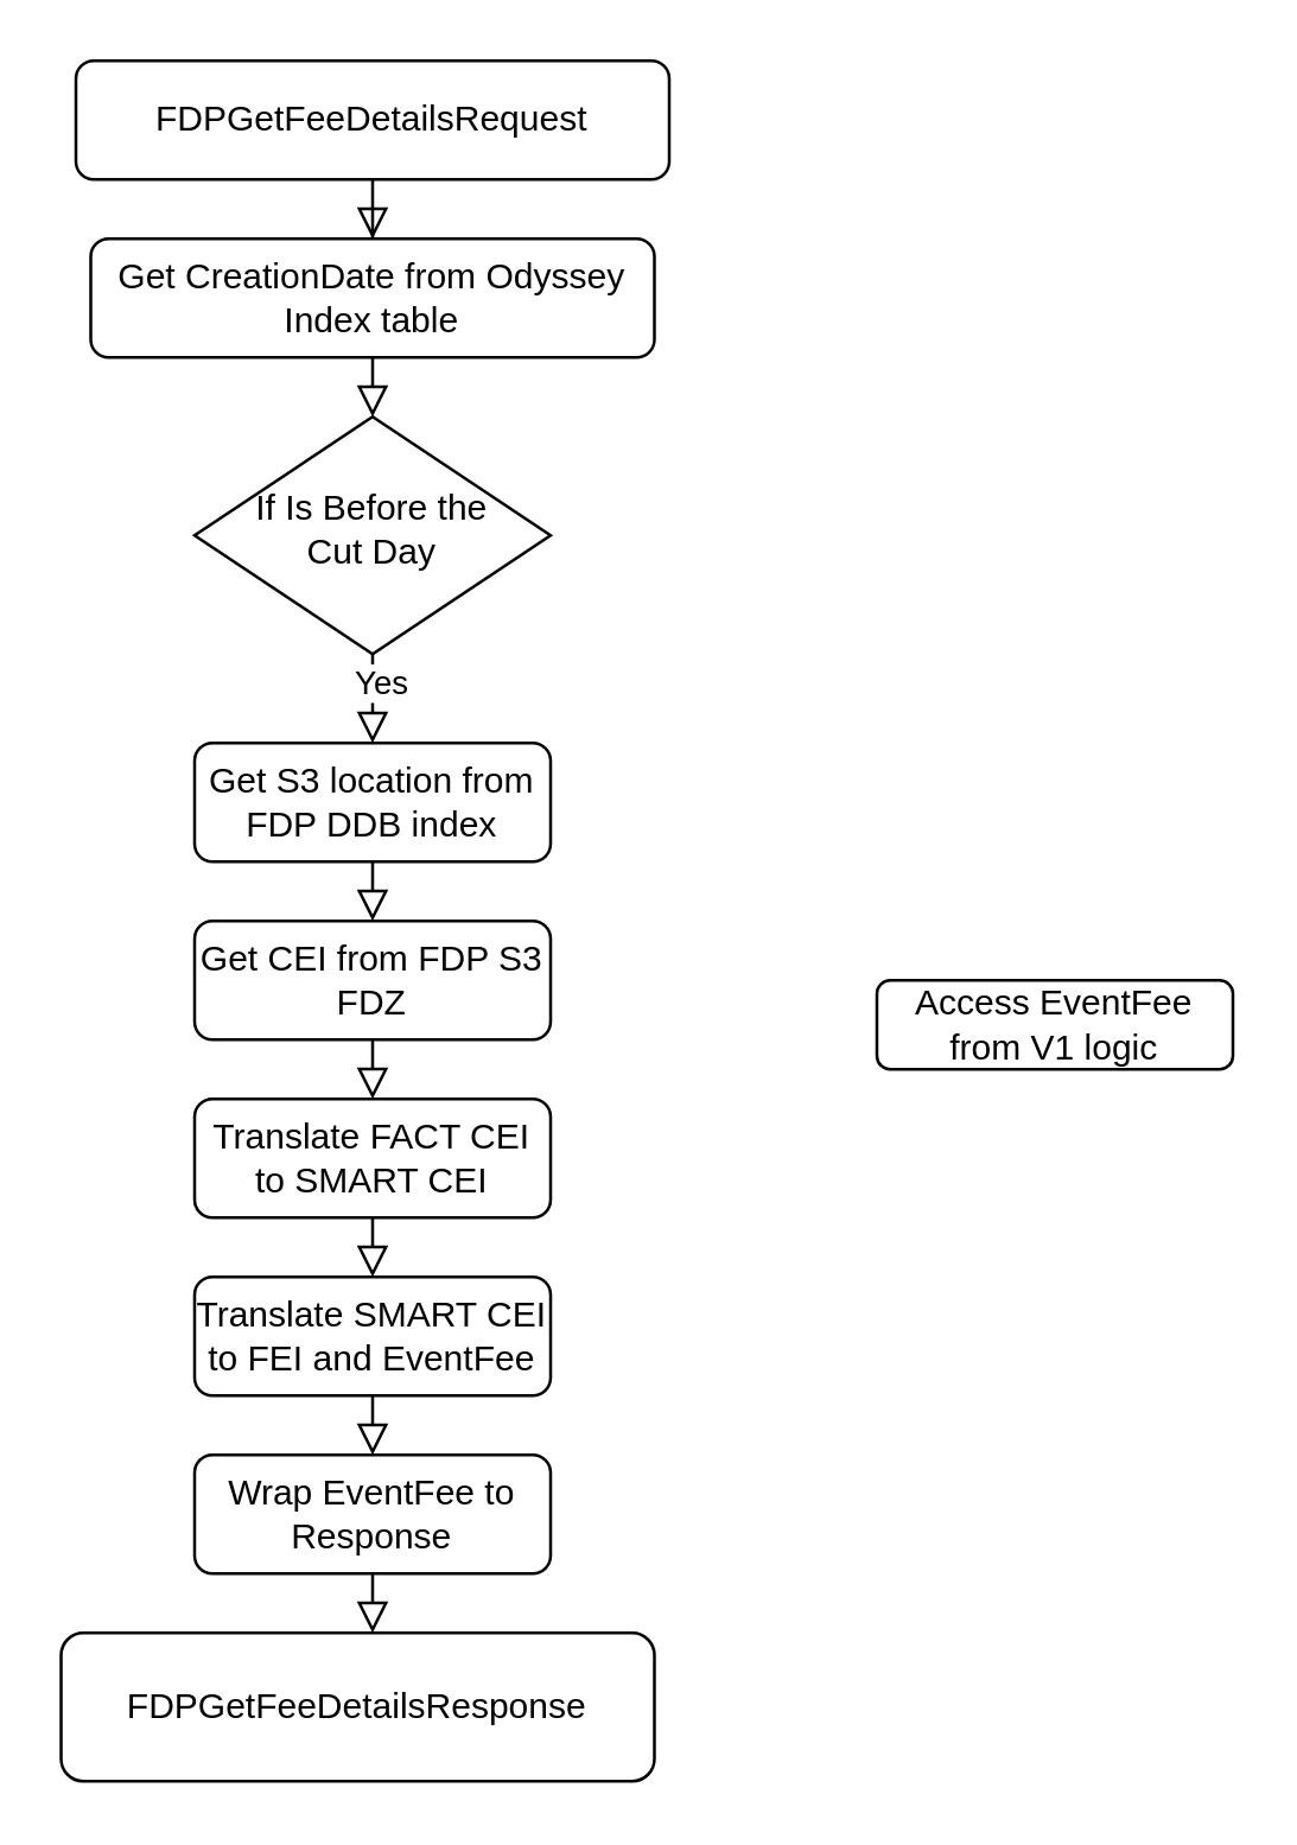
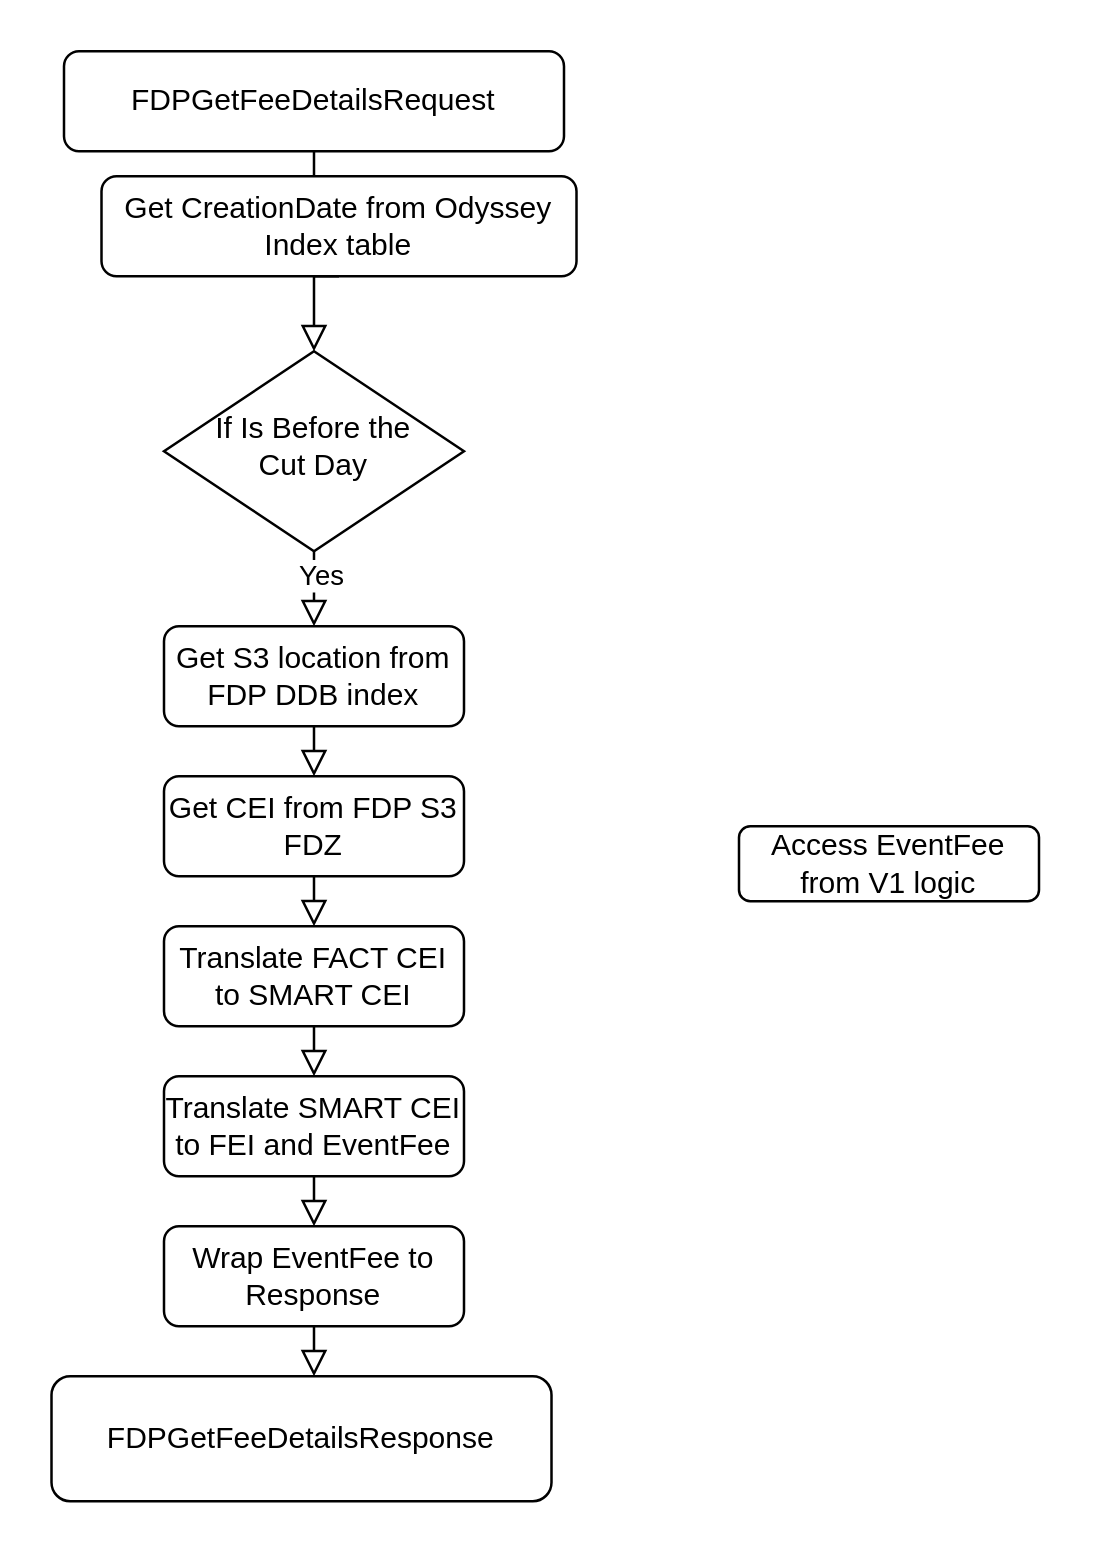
  <mxCell id="0" />
  <mxCell id="1" parent="0" />
  <mxCell id="2" value="" style="rounded=0;html=1;jettySize=auto;orthogonalLoop=1;fontSize=11;endArrow=block;endFill=0;endSize=8;strokeWidth=1;shadow=0;labelBackgroundColor=none;edgeStyle=orthogonalEdgeStyle;entryX=0.5;entryY=0;entryDx=0;entryDy=0;" parent="1" source="3" target="8" edge="1"><mxGeometry relative="1" as="geometry" /></mxCell>
  <mxCell id="3" value="FDPGetFeeDetailsRequest" style="rounded=1;whiteSpace=wrap;html=1;fontSize=12;glass=0;strokeWidth=1;shadow=0;" parent="1" vertex="1"><mxGeometry x="25" y="20" width="200" height="40" as="geometry" /></mxCell>
  <mxCell id="4" value="&lt;div&gt;If Is Before the &lt;br&gt;&lt;/div&gt;&lt;div&gt;Cut Day&lt;/div&gt;" style="rhombus;whiteSpace=wrap;html=1;shadow=0;fontFamily=Helvetica;fontSize=12;align=center;strokeWidth=1;spacing=6;spacingTop=-4;" parent="1" vertex="1"><mxGeometry x="65" y="140" width="120" height="80" as="geometry" /></mxCell>
  <mxCell id="5" value="Access EventFee from V1 logic" style="rounded=1;whiteSpace=wrap;html=1;fontSize=12;glass=0;strokeWidth=1;shadow=0;" parent="1" vertex="1"><mxGeometry x="295" y="330" width="120" height="30" as="geometry" /></mxCell>
  <mxCell id="6" value="" style="rounded=0;html=1;jettySize=auto;orthogonalLoop=1;fontSize=11;endArrow=block;endFill=0;endSize=8;strokeWidth=1;shadow=0;labelBackgroundColor=none;edgeStyle=orthogonalEdgeStyle;exitX=0.5;exitY=1;exitDx=0;exitDy=0;" parent="1" source="17" target="7" edge="1"><mxGeometry x="0.333" y="20" relative="1" as="geometry"><mxPoint as="offset" /><mxPoint x="125" y="590" as="sourcePoint" /><Array as="points"><mxPoint x="125" y="550" /><mxPoint x="120" y="550" /></Array></mxGeometry></mxCell>
  <mxCell id="7" value="FDPGetFeeDetailsResponse" style="rounded=1;whiteSpace=wrap;html=1;fontSize=12;glass=0;strokeWidth=1;shadow=0;" parent="1" vertex="1"><mxGeometry x="20" y="550" width="200" height="50" as="geometry" /></mxCell>
- <mxCell id="8" value="Get CreationDate from Odyssey Index table " style="rounded=1;whiteSpace=wrap;html=1;fontSize=12;glass=0;strokeWidth=1;shadow=0;" vertex="1" parent="1"><mxGeometry x="30" y="80" width="190" height="40" as="geometry" /></mxCell>
+ <mxCell id="8" value="Get CreationDate from Odyssey Index table " style="rounded=1;whiteSpace=wrap;html=1;fontSize=12;glass=0;strokeWidth=1;shadow=0;" vertex="1" parent="1"><mxGeometry x="40" y="70" width="190" height="40" as="geometry" /></mxCell>
  <mxCell id="9" value="" style="rounded=0;html=1;jettySize=auto;orthogonalLoop=1;fontSize=11;endArrow=block;endFill=0;endSize=8;strokeWidth=1;shadow=0;labelBackgroundColor=none;edgeStyle=orthogonalEdgeStyle;entryX=0.5;entryY=0;entryDx=0;entryDy=0;exitX=0.5;exitY=1;exitDx=0;exitDy=0;" edge="1" parent="1" source="8" target="4"><mxGeometry relative="1" as="geometry"><mxPoint x="135" y="50" as="sourcePoint" /><mxPoint x="135" y="90" as="targetPoint" /><Array as="points" /></mxGeometry></mxCell>
  <mxCell id="10" value="Get S3 location from FDP DDB index" style="rounded=1;whiteSpace=wrap;html=1;fontSize=12;glass=0;strokeWidth=1;shadow=0;" vertex="1" parent="1"><mxGeometry x="65" y="250" width="120" height="40" as="geometry" /></mxCell>
  <mxCell id="11" value="" style="rounded=0;html=1;jettySize=auto;orthogonalLoop=1;fontSize=11;endArrow=block;endFill=0;endSize=8;strokeWidth=1;shadow=0;labelBackgroundColor=none;edgeStyle=orthogonalEdgeStyle;exitX=0.5;exitY=1;exitDx=0;exitDy=0;entryX=0.5;entryY=0;entryDx=0;entryDy=0;" edge="1" parent="1" source="4" target="10"><mxGeometry x="0.333" y="20" relative="1" as="geometry"><mxPoint as="offset" /><mxPoint x="125" y="290" as="sourcePoint" /><mxPoint x="125" y="440" as="targetPoint" /></mxGeometry></mxCell>
  <mxCell id="12" value="Yes" style="edgeLabel;html=1;align=center;verticalAlign=middle;resizable=0;points=[];" vertex="1" connectable="0" parent="11"><mxGeometry x="-0.4" y="2" relative="1" as="geometry"><mxPoint as="offset" /></mxGeometry></mxCell>
  <mxCell id="13" value="Get CEI from FDP S3 FDZ " style="rounded=1;whiteSpace=wrap;html=1;fontSize=12;glass=0;strokeWidth=1;shadow=0;" vertex="1" parent="1"><mxGeometry x="65" y="310" width="120" height="40" as="geometry" /></mxCell>
  <mxCell id="14" value="" style="rounded=0;html=1;jettySize=auto;orthogonalLoop=1;fontSize=11;endArrow=block;endFill=0;endSize=8;strokeWidth=1;shadow=0;labelBackgroundColor=none;edgeStyle=orthogonalEdgeStyle;exitX=0.5;exitY=1;exitDx=0;exitDy=0;entryX=0.5;entryY=0;entryDx=0;entryDy=0;" edge="1" parent="1" target="13" source="10"><mxGeometry x="0.333" y="20" relative="1" as="geometry"><mxPoint as="offset" /><mxPoint x="125" y="390" as="sourcePoint" /><mxPoint x="125" y="520" as="targetPoint" /></mxGeometry></mxCell>
  <mxCell id="15" value="Translate FACT CEI to SMART CEI " style="rounded=1;whiteSpace=wrap;html=1;fontSize=12;glass=0;strokeWidth=1;shadow=0;" vertex="1" parent="1"><mxGeometry x="65" y="370" width="120" height="40" as="geometry" /></mxCell>
  <mxCell id="16" value="Translate SMART CEI to FEI and EventFee " style="rounded=1;whiteSpace=wrap;html=1;fontSize=12;glass=0;strokeWidth=1;shadow=0;" vertex="1" parent="1"><mxGeometry x="65" y="430" width="120" height="40" as="geometry" /></mxCell>
  <mxCell id="17" value="Wrap EventFee to Response" style="rounded=1;whiteSpace=wrap;html=1;fontSize=12;glass=0;strokeWidth=1;shadow=0;" vertex="1" parent="1"><mxGeometry x="65" y="490" width="120" height="40" as="geometry" /></mxCell>
  <mxCell id="18" value="" style="rounded=0;html=1;jettySize=auto;orthogonalLoop=1;fontSize=11;endArrow=block;endFill=0;endSize=8;strokeWidth=1;shadow=0;labelBackgroundColor=none;edgeStyle=orthogonalEdgeStyle;exitX=0.5;exitY=1;exitDx=0;exitDy=0;entryX=0.5;entryY=0;entryDx=0;entryDy=0;" edge="1" parent="1" source="16" target="17"><mxGeometry x="0.333" y="20" relative="1" as="geometry"><mxPoint as="offset" /><mxPoint x="124.5" y="525" as="sourcePoint" /><mxPoint x="124.5" y="545" as="targetPoint" /><Array as="points" /></mxGeometry></mxCell>
  <mxCell id="19" value="" style="rounded=0;html=1;jettySize=auto;orthogonalLoop=1;fontSize=11;endArrow=block;endFill=0;endSize=8;strokeWidth=1;shadow=0;labelBackgroundColor=none;edgeStyle=orthogonalEdgeStyle;exitX=0.5;exitY=1;exitDx=0;exitDy=0;entryX=0.5;entryY=0;entryDx=0;entryDy=0;" edge="1" parent="1" source="15" target="16"><mxGeometry x="0.333" y="20" relative="1" as="geometry"><mxPoint as="offset" /><mxPoint x="134.5" y="535" as="sourcePoint" /><mxPoint x="134.5" y="555" as="targetPoint" /><Array as="points" /></mxGeometry></mxCell>
  <mxCell id="20" value="" style="rounded=0;html=1;jettySize=auto;orthogonalLoop=1;fontSize=11;endArrow=block;endFill=0;endSize=8;strokeWidth=1;shadow=0;labelBackgroundColor=none;edgeStyle=orthogonalEdgeStyle;entryX=0.5;entryY=0;entryDx=0;entryDy=0;exitX=0.5;exitY=1;exitDx=0;exitDy=0;" edge="1" parent="1" source="13" target="15"><mxGeometry x="0.333" y="20" relative="1" as="geometry"><mxPoint as="offset" /><mxPoint x="125" y="410" as="sourcePoint" /><mxPoint x="135" y="500" as="targetPoint" /><Array as="points" /></mxGeometry></mxCell>
